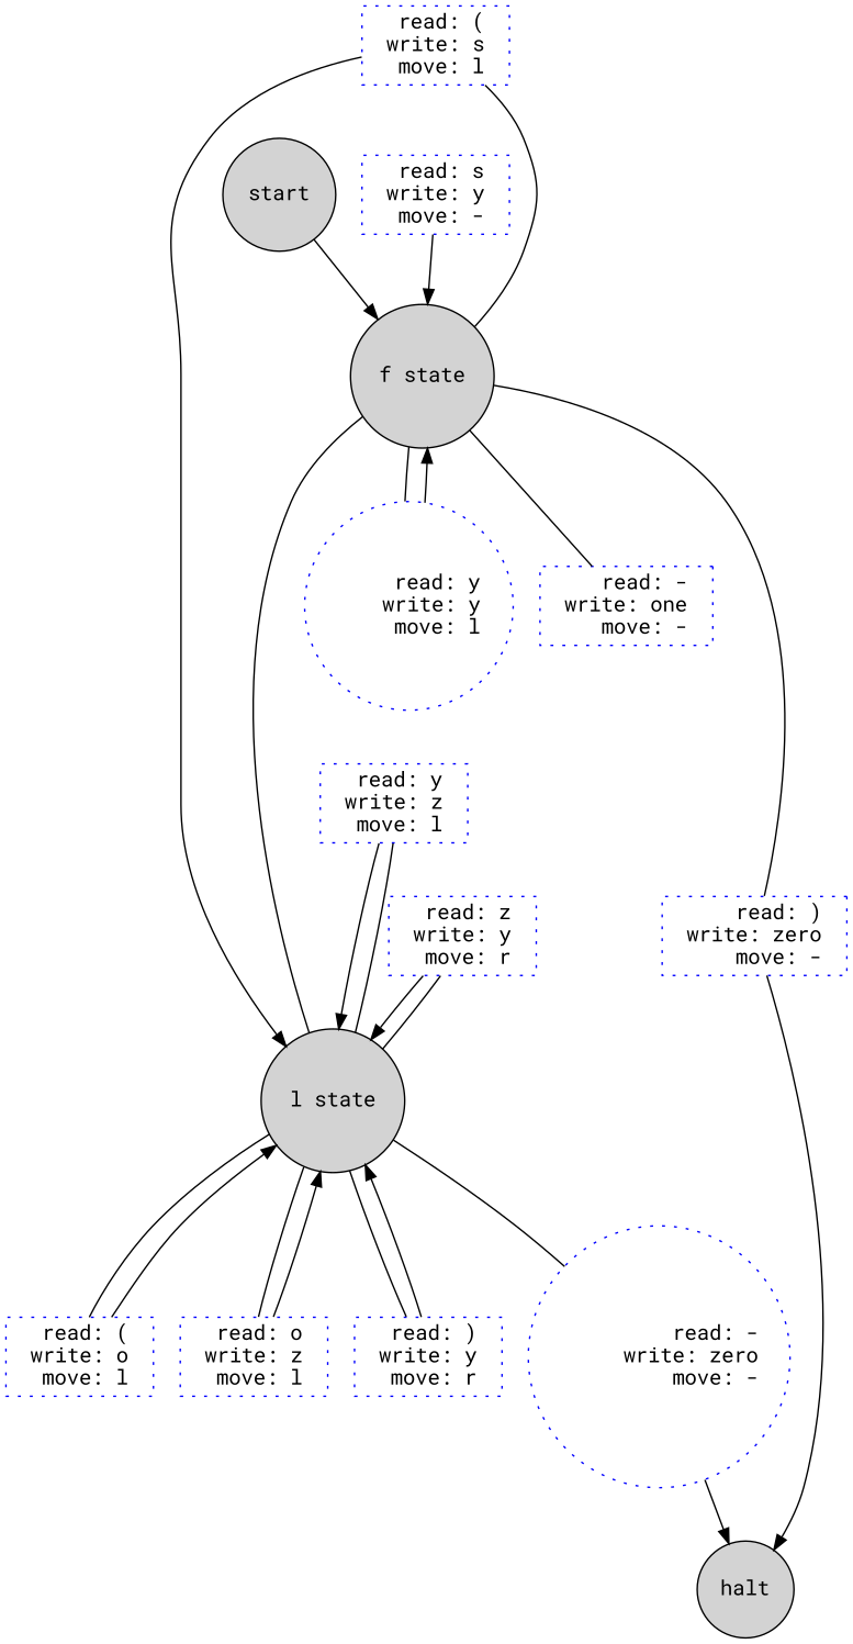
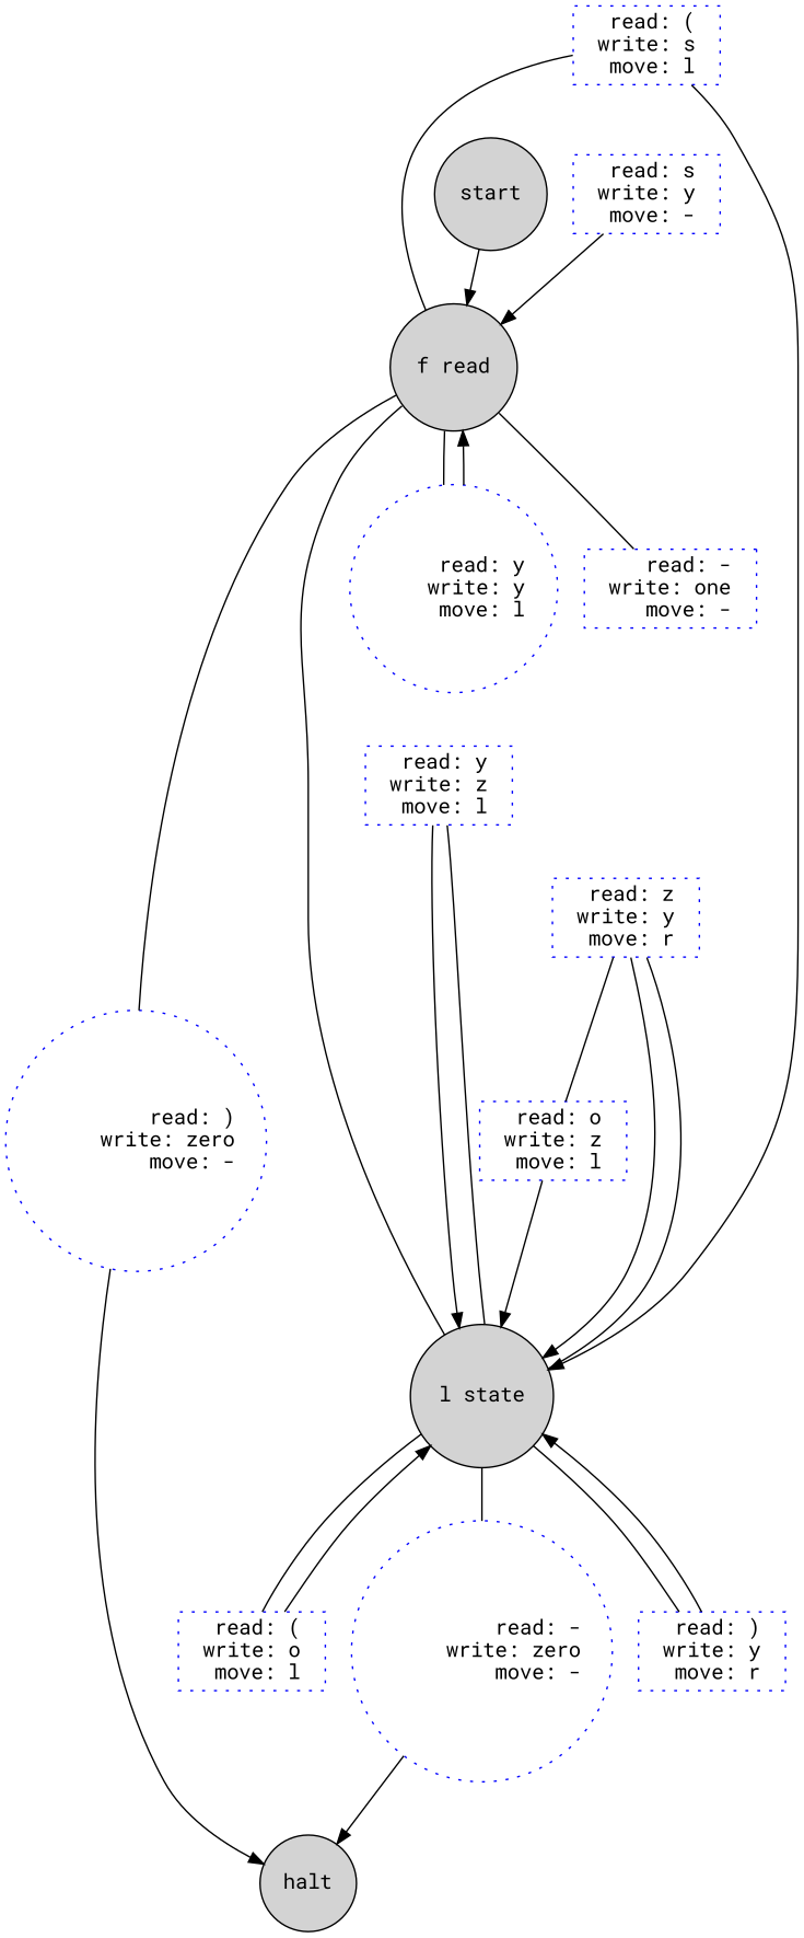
  digraph {
    fontname="Roboto Mono"
    node [color=blue fontname="Roboto Mono" line=dotted shape=rect style=dotted]
    edge [arrowhead=none fontname="Roboto Mono"]
    n1 [label=" read: ( \r write: s \r move: l \r"]
-   n2 [label=" read: ) \r write: zero \r move: - \r"]
+   n2 [label=" read: ) \r write: zero \r move: - \r" shape=circle]
    n3 [label=" read: - \r write: one \r move: - \r"]
    n4 [label=" read: y \r write: y \r move: l \r" shape=circle]
    n5 [label=" read: ) \r write: y \r move: r \r"]
    n6 [label=" read: ( \r write: o \r move: l \r"]
    n7 [label=" read: - \r write: zero \r move: - \r" shape=circle]
    n8 [label=" read: o \r write: z \r move: l \r"]
    n9 [label=" read: s \r write: y \r move: - \r"]
    n10 [label=" read: z \r write: y \r move: r \r"]
    n11 [label=" read: y \r write: z \r move: l \r"]
    n12 [label="l state" shape=circle style=filled color="" line=""]
    n13 [label=halt shape=circle style=filled color="" line=""]
-   n14 [label="f state" shape=circle style=filled color="" line=""]
+   n14 [label="f read" shape=circle style=filled color="" line=""]
    start [shape=circle style=filled color="" line=""]
    subgraph sub_1 {
      n1
      n2
      n3
      n4
      n5
      n6
      n7
      n8
      n9
      n10
      n11
    }
    subgraph sub_2 {
      n1
      n2
      n4
      n9
      n10
      n11
      n12
    }
    n1 -> n9 [color=none]
    n1 -> n12 [arrowhead=normal]
    n2 -> n12 [color=none]
    n2 -> n13 [arrowhead=normal]
    n4 -> n11 [color=none]
    n4 -> n14 [arrowhead=normal]
    n5 -> n12 [arrowhead=normal]
    n6 -> n12 [arrowhead=normal]
    n7 -> n13 [arrowhead=normal]
    n8 -> n12 [arrowhead=normal]
    n9 -> n14 [arrowhead=normal]
    n10 -> n12 [arrowhead=normal]
    n11 -> n10 [color=none]
    n11 -> n12 [arrowhead=normal]
    n12 -> n5
    n12 -> n6
    n12 -> n7
-   n12 -> n8
+   n10 -> n8
    n12 -> n10
    n12 -> n11
    n12 -> n14
    n14 -> n1
    n14 -> n2
    n14 -> n3
    n14 -> n4
    start -> n14 [arrowhead=normal]
  }
